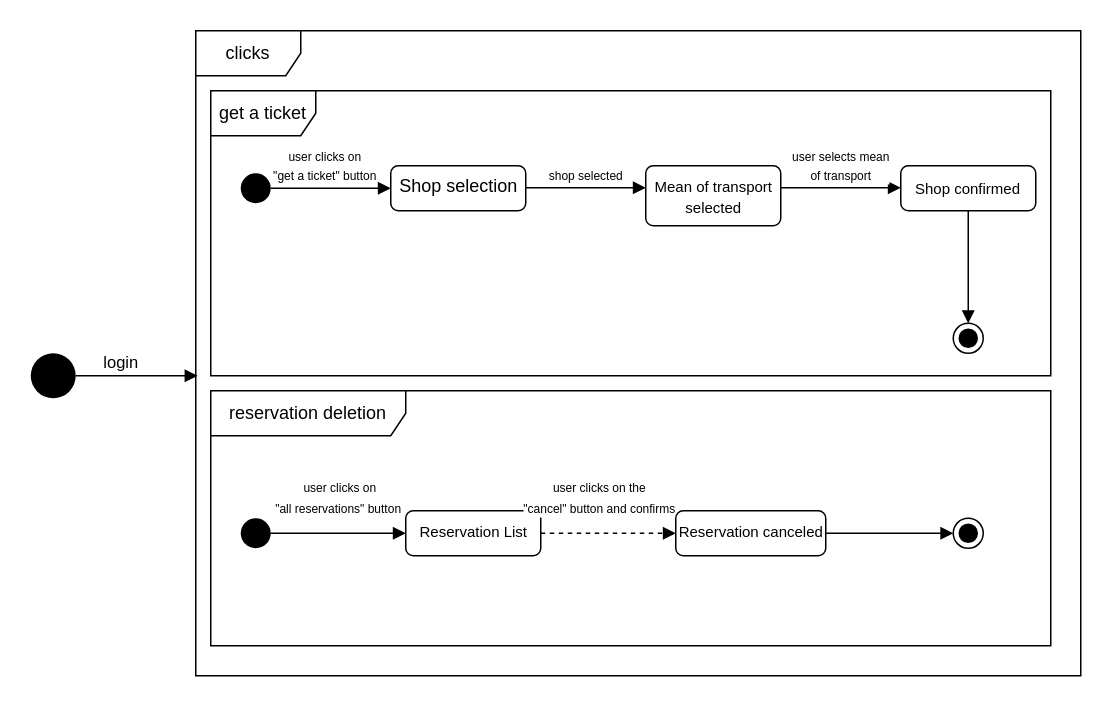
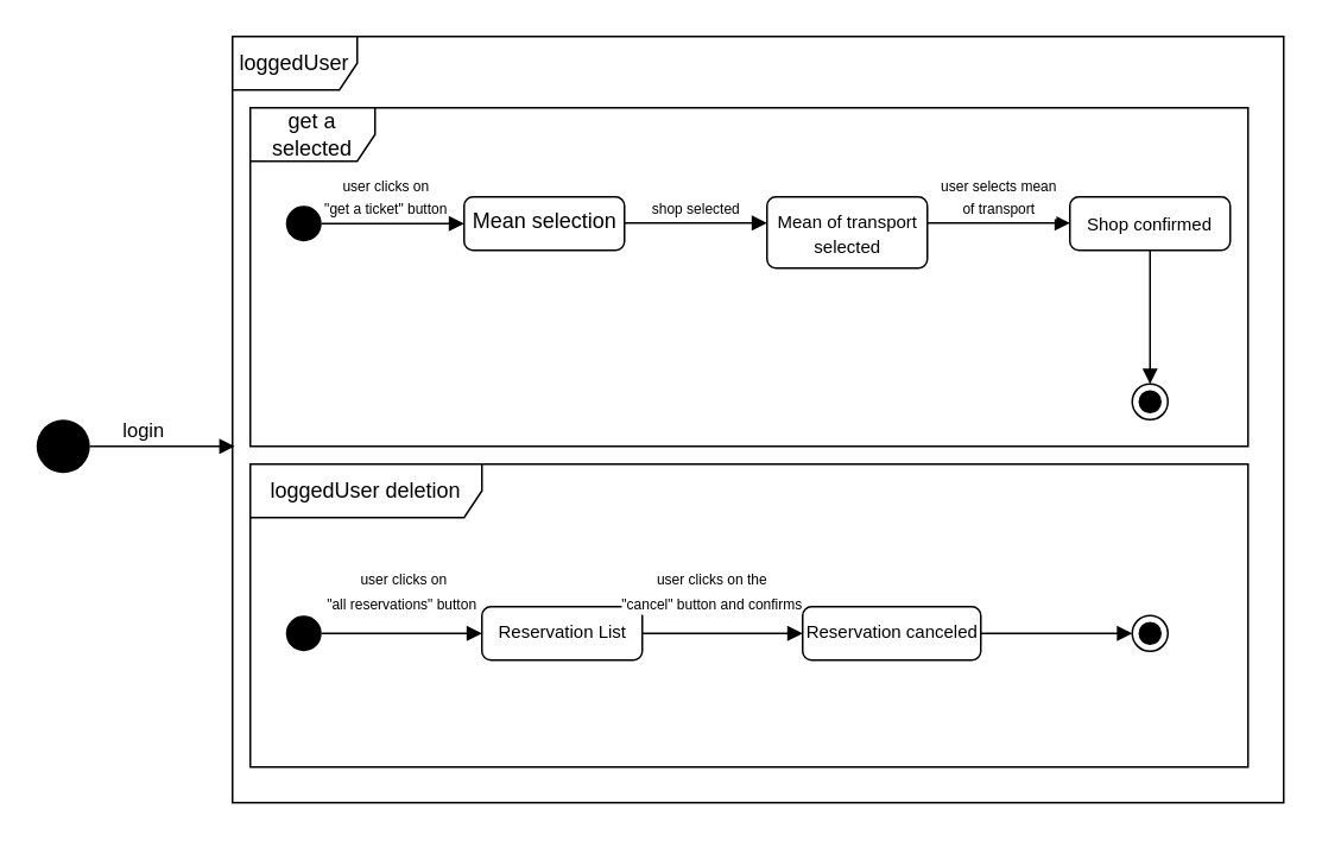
  <mxCell id="0" />
  <mxCell id="1" parent="0" />
- <mxCell id="2" value="clicks" style="shape=umlFrame;whiteSpace=wrap;html=1;fillColor=none;width=70;height=30;" vertex="1" parent="1"><mxGeometry x="130" y="20" width="590" height="430" as="geometry" /></mxCell>
- <mxCell id="3" value="reservation deletion" style="shape=umlFrame;whiteSpace=wrap;html=1;fillColor=none;width=130;height=30;" vertex="1" parent="1"><mxGeometry x="140" y="260" width="560" height="170" as="geometry" /></mxCell>
+ <mxCell id="2" value="loggedUser" style="shape=umlFrame;whiteSpace=wrap;html=1;fillColor=none;width=70;height=30;" vertex="1" parent="1"><mxGeometry x="130" y="20" width="590" height="430" as="geometry" /></mxCell>
+ <mxCell id="3" value="loggedUser deletion" style="shape=umlFrame;whiteSpace=wrap;html=1;fillColor=none;width=130;height=30;" vertex="1" parent="1"><mxGeometry x="140" y="260" width="560" height="170" as="geometry" /></mxCell>
  <mxCell id="4" value="&lt;br&gt;&lt;span style=&quot;font-size: 8px&quot;&gt;&lt;br&gt;&lt;/span&gt;" style="html=1;verticalAlign=bottom;endArrow=block;exitX=1;exitY=0.5;exitDx=0;exitDy=0;entryX=0;entryY=0.5;entryDx=0;entryDy=0;" edge="1" parent="1" target="18"><mxGeometry x="-0.111" width="80" relative="1" as="geometry"><mxPoint x="180" y="355" as="sourcePoint" /><mxPoint x="260" y="355" as="targetPoint" /><mxPoint as="offset" /></mxGeometry></mxCell>
  <mxCell id="5" value="&lt;font style=&quot;font-size: 8px&quot;&gt;user clicks on &lt;br&gt;&quot;all reservations&quot; button&amp;nbsp;&lt;/font&gt;" style="edgeLabel;html=1;align=center;verticalAlign=middle;resizable=0;points=[];" vertex="1" connectable="0" parent="4"><mxGeometry x="-0.054" y="1" relative="1" as="geometry"><mxPoint x="2.29" y="-24" as="offset" /></mxGeometry></mxCell>
- <mxCell id="6" value="get a ticket" style="shape=umlFrame;whiteSpace=wrap;html=1;fillColor=none;width=70;height=30;" vertex="1" parent="1"><mxGeometry x="140" y="60" width="560" height="190" as="geometry" /></mxCell>
+ <mxCell id="6" value="get a selected" style="shape=umlFrame;whiteSpace=wrap;html=1;fillColor=none;width=70;height=30;" vertex="1" parent="1"><mxGeometry x="140" y="60" width="560" height="190" as="geometry" /></mxCell>
  <mxCell id="7" value="" style="ellipse;fillColor=#000000;strokeColor=none;" vertex="1" parent="1"><mxGeometry x="20" y="235" width="30" height="30" as="geometry" /></mxCell>
  <mxCell id="8" value="login" style="html=1;verticalAlign=bottom;endArrow=block;exitX=1;exitY=0.5;exitDx=0;exitDy=0;entryX=0.002;entryY=0.535;entryDx=0;entryDy=0;entryPerimeter=0;" edge="1" parent="1" source="7" target="2"><mxGeometry x="-0.25" width="80" relative="1" as="geometry"><mxPoint x="50" y="139.71" as="sourcePoint" /><mxPoint x="130" y="139.71" as="targetPoint" /><mxPoint as="offset" /></mxGeometry></mxCell>
  <mxCell id="9" value="" style="ellipse;fillColor=#000000;strokeColor=none;" vertex="1" parent="1"><mxGeometry x="160" y="115" width="20" height="20" as="geometry" /></mxCell>
  <mxCell id="10" value="&lt;font style=&quot;font-size: 8px&quot;&gt;user clicks on &lt;br&gt;&quot;get a ticket&quot; button&lt;/font&gt;" style="html=1;verticalAlign=bottom;endArrow=block;exitX=1;exitY=0.5;exitDx=0;exitDy=0;" edge="1" parent="1" source="9"><mxGeometry x="-0.111" width="80" relative="1" as="geometry"><mxPoint x="177" y="115" as="sourcePoint" /><mxPoint x="260" y="125" as="targetPoint" /><mxPoint as="offset" /></mxGeometry></mxCell>
- <mxCell id="11" value="Shop selection" style="html=1;align=center;verticalAlign=top;rounded=1;absoluteArcSize=1;arcSize=10;dashed=0;fillColor=none;" vertex="1" parent="1"><mxGeometry x="260" y="110" width="90" height="30" as="geometry" /></mxCell>
+ <mxCell id="11" value="Mean selection" style="html=1;align=center;verticalAlign=top;rounded=1;absoluteArcSize=1;arcSize=10;dashed=0;fillColor=none;" vertex="1" parent="1"><mxGeometry x="260" y="110" width="90" height="30" as="geometry" /></mxCell>
  <mxCell id="12" value="&lt;font style=&quot;font-size: 8px&quot;&gt;shop selected&lt;/font&gt;" style="html=1;verticalAlign=bottom;endArrow=block;exitX=1;exitY=0.5;exitDx=0;exitDy=0;" edge="1" parent="1"><mxGeometry width="80" relative="1" as="geometry"><mxPoint x="350" y="124.66" as="sourcePoint" /><mxPoint x="430" y="124.66" as="targetPoint" /><mxPoint as="offset" /></mxGeometry></mxCell>
  <mxCell id="13" value="&lt;font style=&quot;font-size: 10px&quot;&gt;Mean of transport &lt;br&gt;selected&lt;/font&gt;" style="html=1;align=center;verticalAlign=top;rounded=1;absoluteArcSize=1;arcSize=10;dashed=0;fillColor=none;" vertex="1" parent="1"><mxGeometry x="430" y="110" width="90" height="40" as="geometry" /></mxCell>
  <mxCell id="14" value="&lt;font style=&quot;font-size: 8px&quot;&gt;user selects mean &lt;br&gt;of transport&lt;/font&gt;" style="html=1;verticalAlign=bottom;endArrow=block;exitX=1;exitY=0.5;exitDx=0;exitDy=0;" edge="1" parent="1"><mxGeometry width="80" relative="1" as="geometry"><mxPoint x="520" y="124.66" as="sourcePoint" /><mxPoint x="600" y="124.66" as="targetPoint" /><mxPoint as="offset" /></mxGeometry></mxCell>
  <mxCell id="15" value="&lt;br&gt;&lt;span style=&quot;font-size: 8px&quot;&gt;&lt;br&gt;&lt;/span&gt;" style="html=1;verticalAlign=bottom;endArrow=block;exitX=0.5;exitY=1;exitDx=0;exitDy=0;entryX=0.5;entryY=0;entryDx=0;entryDy=0;" edge="1" parent="1" target="16"><mxGeometry width="80" relative="1" as="geometry"><mxPoint x="645" y="140" as="sourcePoint" /><mxPoint x="720" y="263" as="targetPoint" /><mxPoint as="offset" /></mxGeometry></mxCell>
  <mxCell id="16" value="" style="ellipse;html=1;shape=endState;fillColor=#000000;strokeColor=#000000;" vertex="1" parent="1"><mxGeometry x="635" y="215" width="20" height="20" as="geometry" /></mxCell>
  <mxCell id="17" value="" style="ellipse;fillColor=#000000;strokeColor=none;" vertex="1" parent="1"><mxGeometry x="160" y="345" width="20" height="20" as="geometry" /></mxCell>
  <mxCell id="18" value="&lt;font style=&quot;font-size: 10px&quot;&gt;Reservation List&lt;/font&gt;" style="html=1;align=center;verticalAlign=top;rounded=1;absoluteArcSize=1;arcSize=10;dashed=0;fillColor=none;" vertex="1" parent="1"><mxGeometry x="270" y="340" width="90" height="30" as="geometry" /></mxCell>
- <mxCell id="19" value="" style="html=1;verticalAlign=bottom;endArrow=block;exitX=1;exitY=0.5;exitDx=0;exitDy=0;entryX=0;entryY=0.5;entryDx=0;entryDy=0;dashed=1;" edge="1" parent="1" source="18" target="21"><mxGeometry width="80" relative="1" as="geometry"><mxPoint x="380" y="355" as="sourcePoint" /><mxPoint x="430" y="354.66" as="targetPoint" /><mxPoint as="offset" /></mxGeometry></mxCell>
+ <mxCell id="19" value="" style="html=1;verticalAlign=bottom;endArrow=block;exitX=1;exitY=0.5;exitDx=0;exitDy=0;entryX=0;entryY=0.5;entryDx=0;entryDy=0;" edge="1" parent="1" source="18" target="21"><mxGeometry width="80" relative="1" as="geometry"><mxPoint x="380" y="355" as="sourcePoint" /><mxPoint x="430" y="354.66" as="targetPoint" /><mxPoint as="offset" /></mxGeometry></mxCell>
  <mxCell id="20" value="&lt;font style=&quot;font-size: 8px&quot;&gt;user clicks on the &lt;br&gt;&quot;cancel&quot; button and confirms&lt;/font&gt;" style="edgeLabel;html=1;align=center;verticalAlign=middle;resizable=0;points=[];" vertex="1" connectable="0" parent="19"><mxGeometry x="0.131" y="2" relative="1" as="geometry"><mxPoint x="-12.29" y="-22.81" as="offset" /></mxGeometry></mxCell>
  <mxCell id="21" value="&lt;font style=&quot;font-size: 10px&quot;&gt;Reservation canceled&lt;/font&gt;" style="html=1;align=center;verticalAlign=top;rounded=1;absoluteArcSize=1;arcSize=10;dashed=0;fillColor=none;" vertex="1" parent="1"><mxGeometry x="450" y="340" width="100" height="30" as="geometry" /></mxCell>
  <mxCell id="22" value="" style="html=1;verticalAlign=bottom;endArrow=block;entryX=0;entryY=0.5;entryDx=0;entryDy=0;exitX=1;exitY=0.5;exitDx=0;exitDy=0;" edge="1" parent="1" source="21" target="26"><mxGeometry width="80" relative="1" as="geometry"><mxPoint x="570" y="354" as="sourcePoint" /><mxPoint x="640" y="353.5" as="targetPoint" /><mxPoint as="offset" /></mxGeometry></mxCell>
  <mxCell id="23" value="" style="group" vertex="1" connectable="0" parent="1"><mxGeometry x="590" y="110" width="110" height="30" as="geometry" /></mxCell>
  <mxCell id="24" value="" style="html=1;align=center;verticalAlign=top;rounded=1;absoluteArcSize=1;arcSize=10;dashed=0;fillColor=none;" vertex="1" parent="23"><mxGeometry x="10" width="90" height="30" as="geometry" /></mxCell>
  <mxCell id="25" value="&lt;font size=&quot;1&quot;&gt;Shop confirmed&lt;/font&gt;" style="text;html=1;strokeColor=none;fillColor=none;align=center;verticalAlign=middle;whiteSpace=wrap;rounded=0;" vertex="1" parent="23"><mxGeometry y="5" width="110" height="20" as="geometry" /></mxCell>
  <mxCell id="26" value="" style="ellipse;html=1;shape=endState;fillColor=#000000;strokeColor=#000000;" vertex="1" parent="1"><mxGeometry x="635" y="345" width="20" height="20" as="geometry" /></mxCell>
